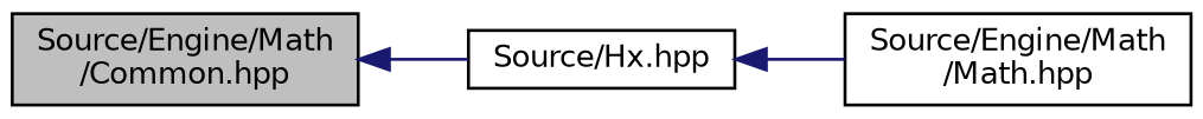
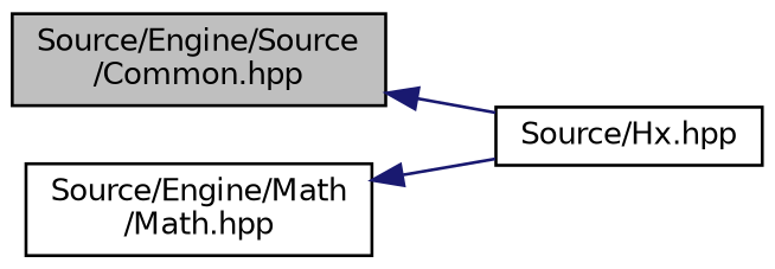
  digraph {
    rankdir=LR
    node [color=black fillcolor=white fontname=Helvetica fontsize=10 shape=record style=filled]
    edge [color=midnightblue dir=back fontname=Helvetica fontsize=10 labelfontname=Helvetica labelfontsize=10 style=solid]
-   n1 [fillcolor=grey75 fontcolor=black height=0.2 label="Source/Engine/Math\l/Common.hpp" width=0.4]
+   n1 [fillcolor=grey75 fontcolor=black height=0.2 label="Source/Engine/Source\l/Common.hpp" width=0.4]
    n2 [height=0.2 label="Source/Hx.hpp" width=0.4]
    n3 [height=0.2 label="Source/Engine/Math\l/Math.hpp" width=0.4]
    n1 -> n2
-   n2 -> n3
+   n3 -> n2
  }
